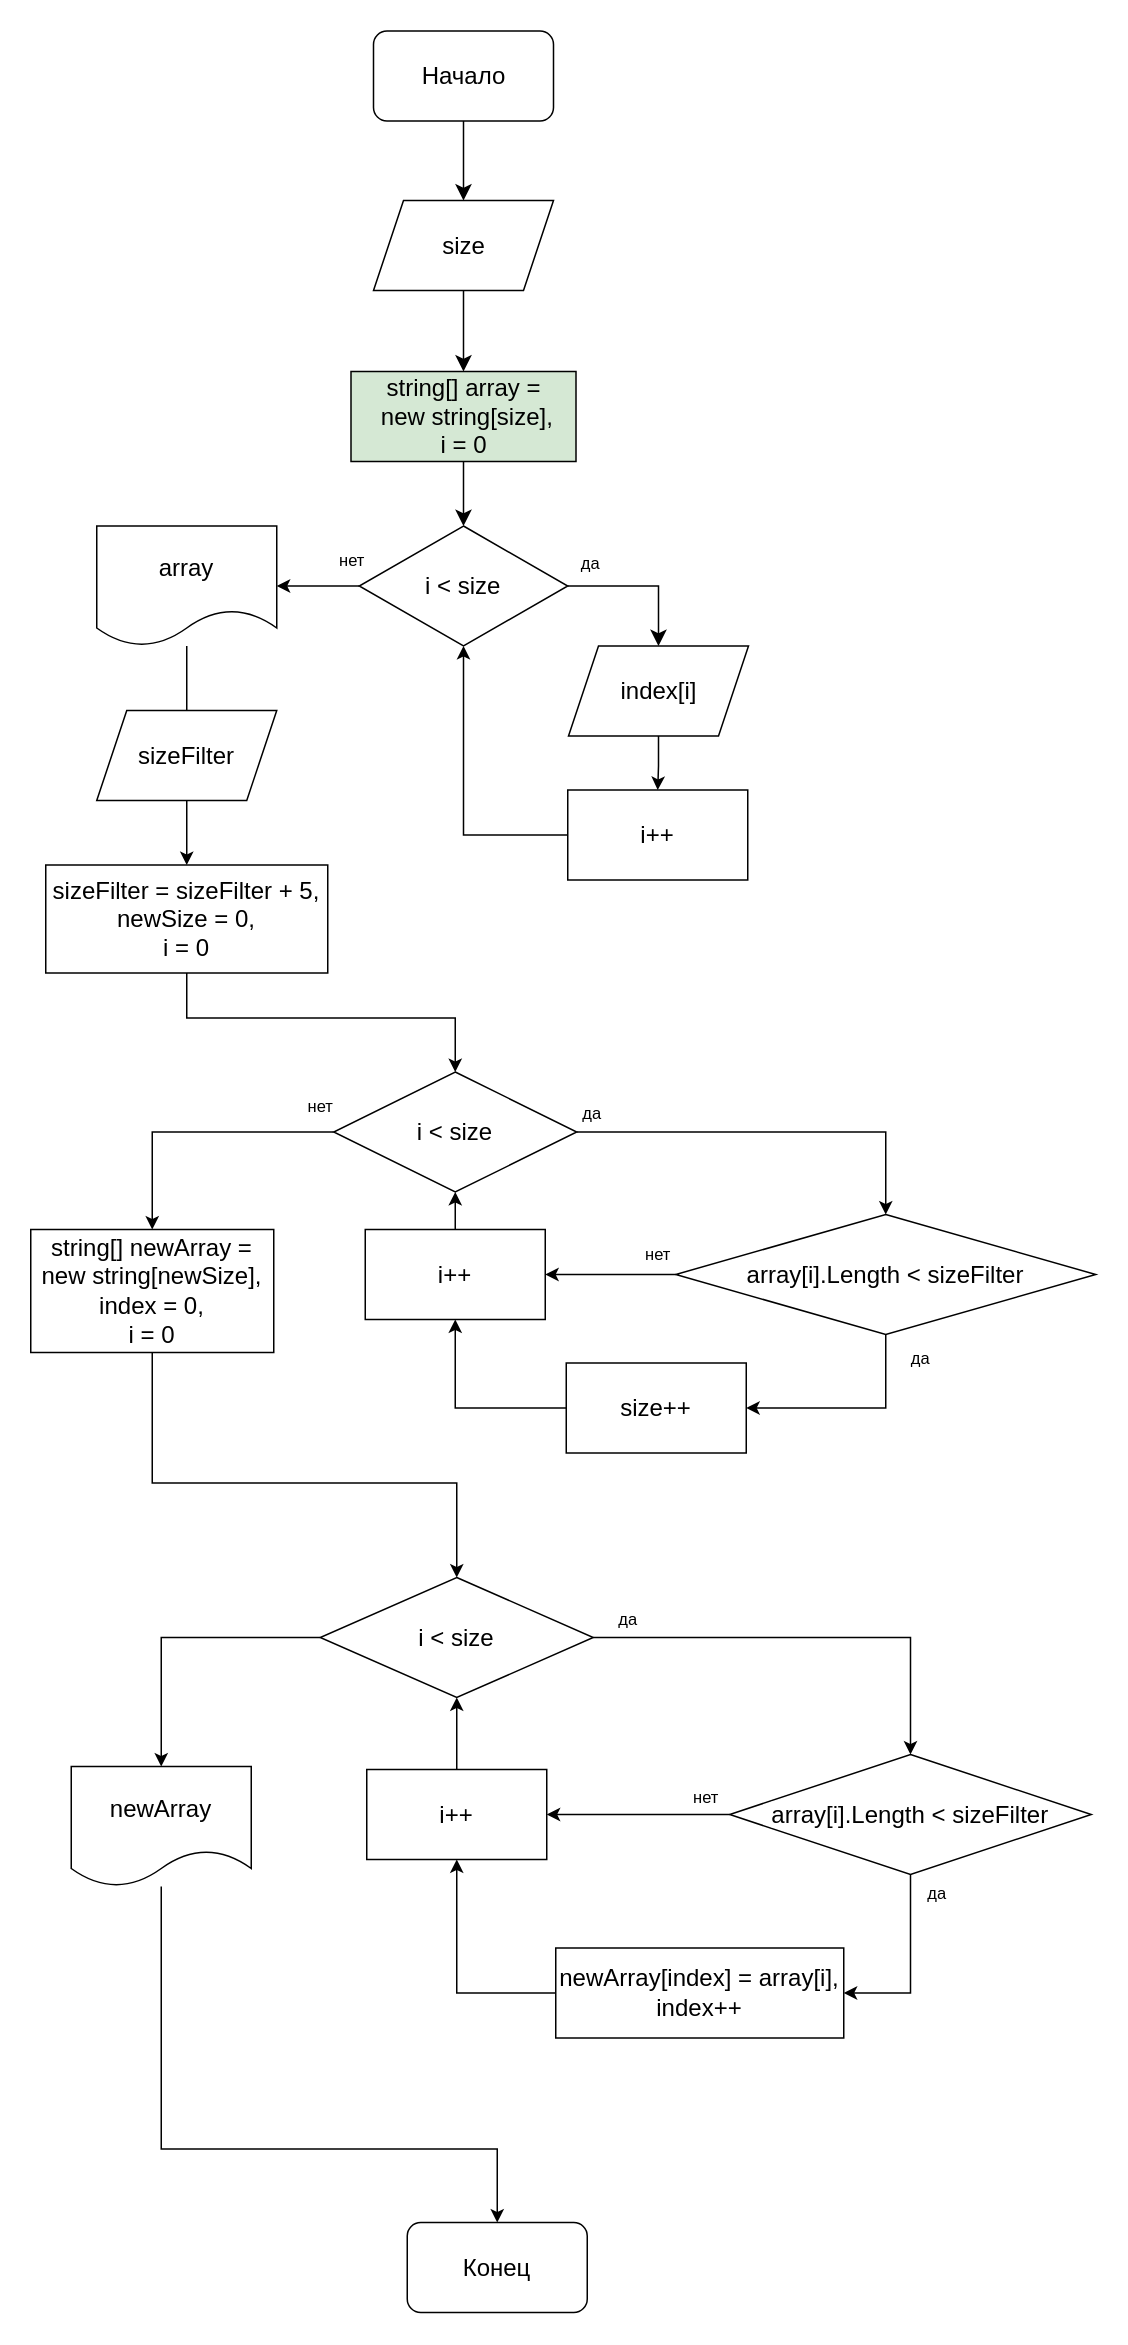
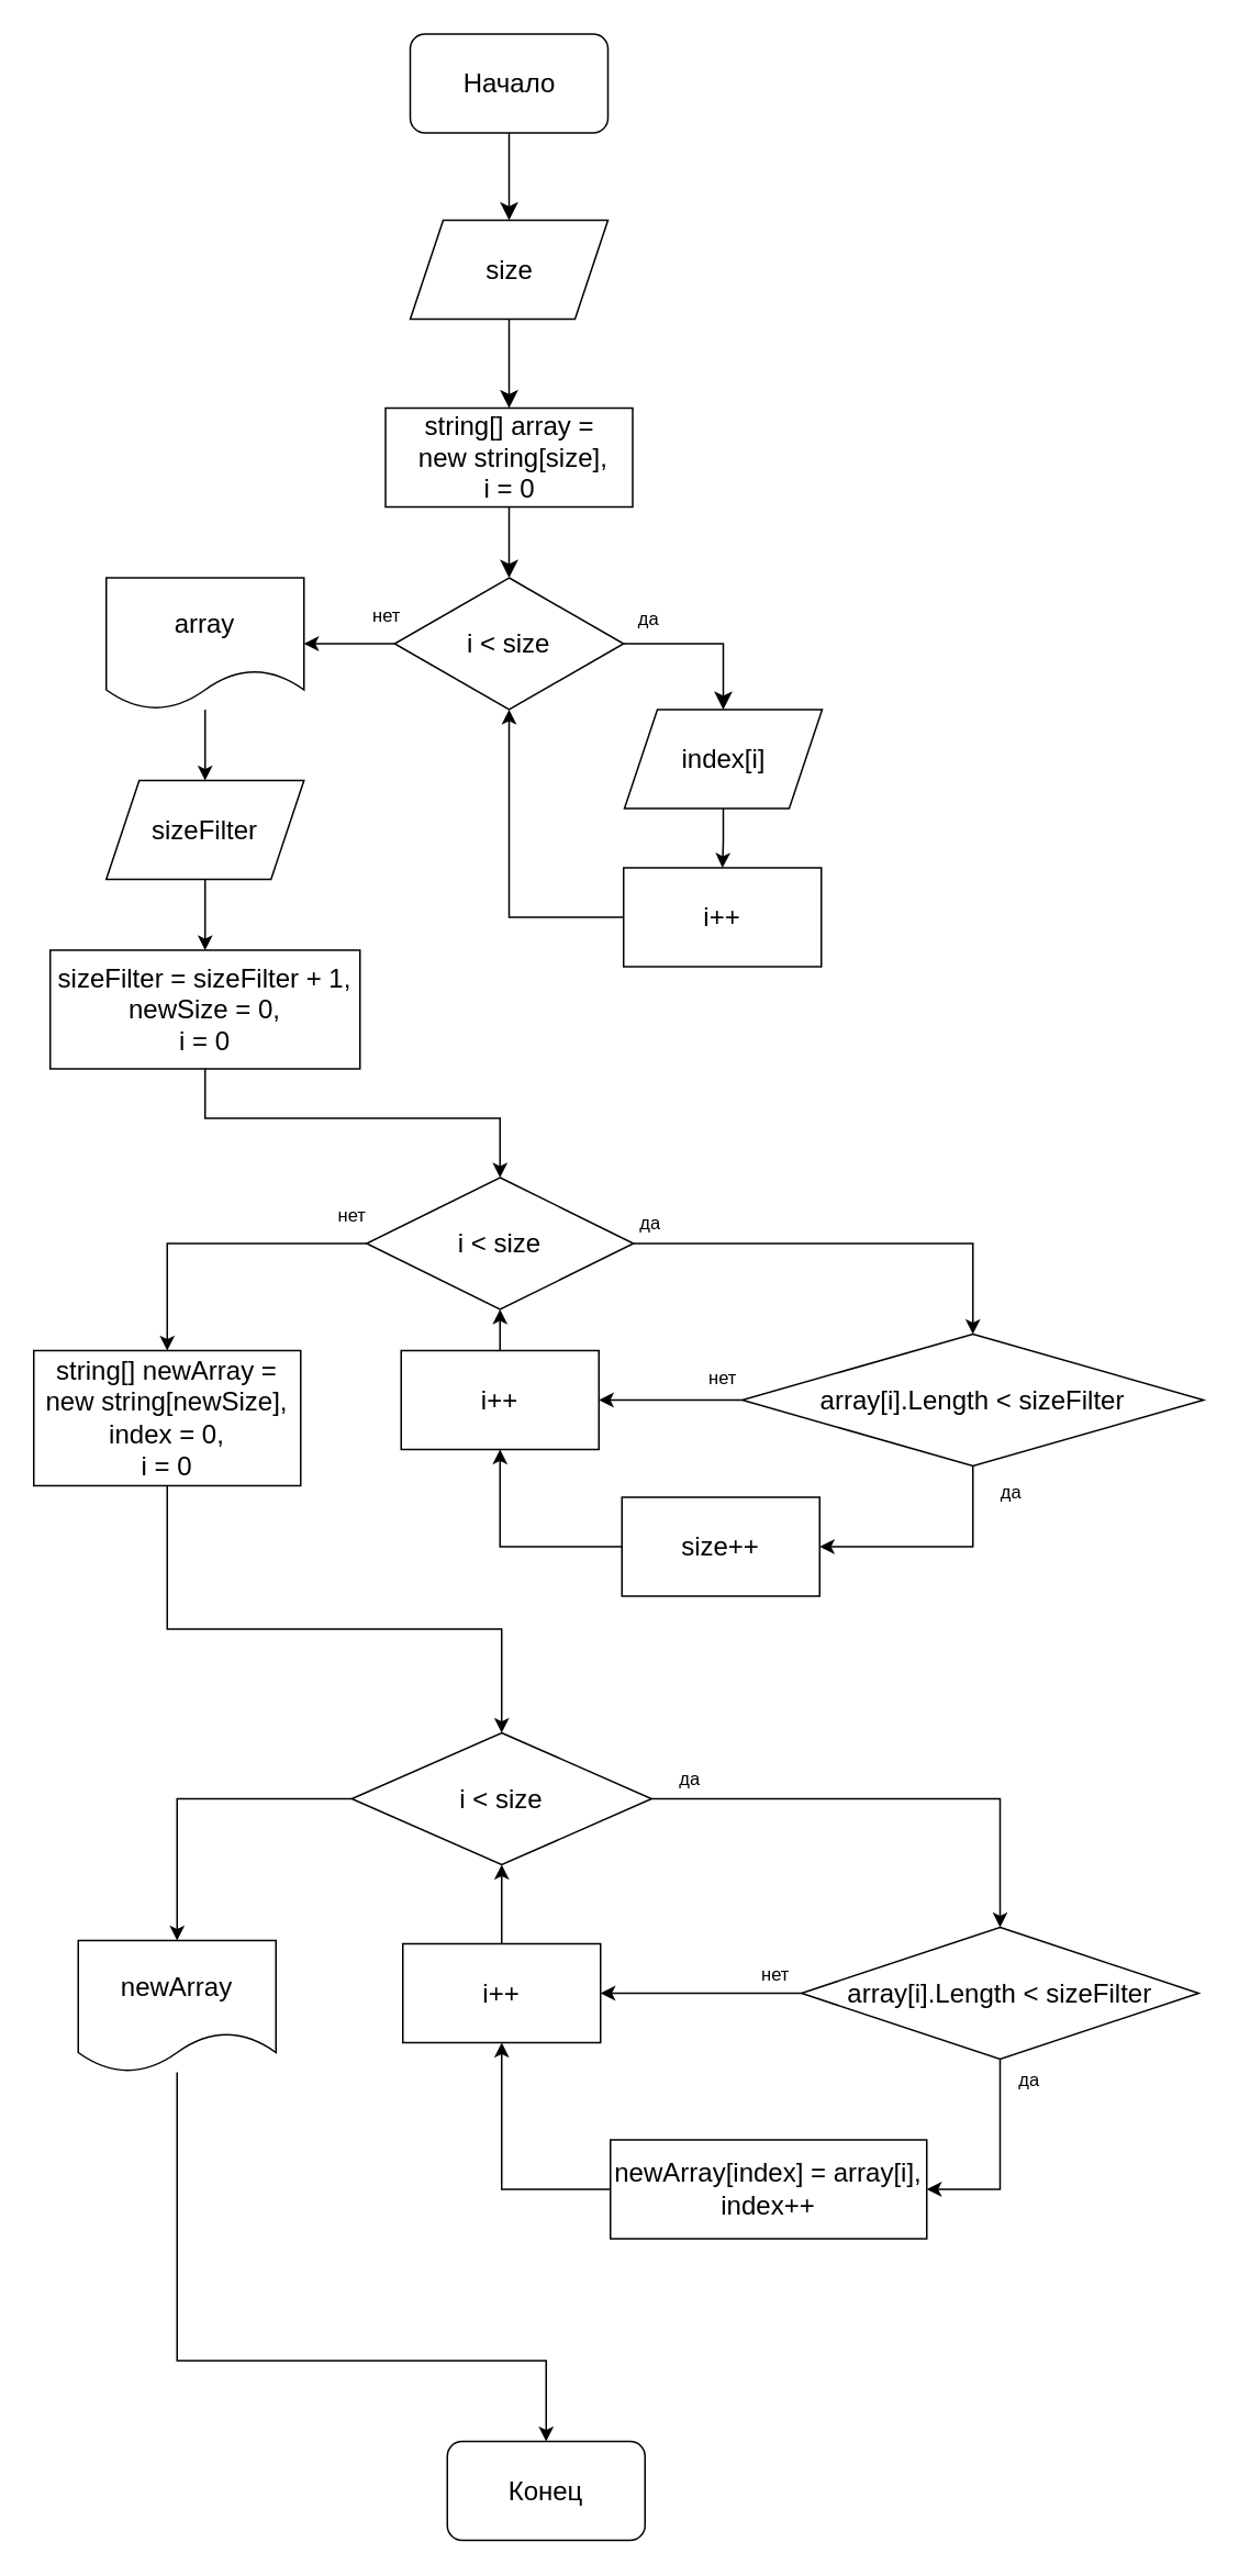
  <mxCell id="0" />
  <mxCell id="1" parent="0" />
  <mxCell id="2" value="" style="edgeStyle=none;curved=1;rounded=0;orthogonalLoop=1;jettySize=auto;html=1;fontSize=12;startSize=8;endSize=8;" parent="1" source="3" target="5" edge="1"><mxGeometry relative="1" as="geometry" /></mxCell>
  <mxCell id="3" value="Начало" style="rounded=1;whiteSpace=wrap;html=1;fontSize=16;" parent="1" vertex="1"><mxGeometry x="248.5" y="20" width="120" height="60" as="geometry" /></mxCell>
  <mxCell id="4" value="" style="edgeStyle=none;curved=1;rounded=0;orthogonalLoop=1;jettySize=auto;html=1;fontSize=12;startSize=8;endSize=8;" parent="1" source="5" target="7" edge="1"><mxGeometry relative="1" as="geometry" /></mxCell>
  <mxCell id="5" value="size" style="shape=parallelogram;perimeter=parallelogramPerimeter;whiteSpace=wrap;html=1;fixedSize=1;fontSize=16;" parent="1" vertex="1"><mxGeometry x="248.5" y="133" width="120" height="60" as="geometry" /></mxCell>
  <mxCell id="6" value="" style="edgeStyle=none;curved=1;rounded=0;orthogonalLoop=1;jettySize=auto;html=1;fontSize=12;startSize=8;endSize=8;entryX=0.5;entryY=0;entryDx=0;entryDy=0;exitX=0.5;exitY=1;exitDx=0;exitDy=0;" parent="1" source="7" target="10" edge="1"><mxGeometry relative="1" as="geometry"><mxPoint x="334.5" y="404" as="sourcePoint" /><mxPoint x="308.5" y="353" as="targetPoint" /></mxGeometry></mxCell>
- <mxCell id="7" value="&amp;nbsp;string[] array =&amp;nbsp; &amp;nbsp;new string[size],&lt;br&gt;i = 0" style="whiteSpace=wrap;html=1;fontSize=16;fillColor=#d5e8d4;" parent="1" vertex="1"><mxGeometry x="233.5" y="247" width="150" height="60" as="geometry" /></mxCell>
+ <mxCell id="7" value="&amp;nbsp;string[] array =&amp;nbsp; &amp;nbsp;new string[size],&lt;br&gt;i = 0" style="whiteSpace=wrap;html=1;fontSize=16;" parent="1" vertex="1"><mxGeometry x="233.5" y="247" width="150" height="60" as="geometry" /></mxCell>
  <mxCell id="8" value="&lt;font style=&quot;font-size: 11px;&quot;&gt;да&lt;/font&gt;" style="edgeStyle=none;rounded=0;orthogonalLoop=1;jettySize=auto;html=1;fontSize=12;startSize=8;endSize=8;entryX=0.5;entryY=0;entryDx=0;entryDy=0;exitX=1;exitY=0.5;exitDx=0;exitDy=0;" parent="1" source="10" target="12" edge="1"><mxGeometry x="-0.711" y="15" relative="1" as="geometry"><mxPoint x="448.5" y="390" as="targetPoint" /><Array as="points"><mxPoint x="438.5" y="390" /></Array><mxPoint as="offset" /></mxGeometry></mxCell>
  <mxCell id="9" value="нет" style="edgeStyle=orthogonalEdgeStyle;rounded=0;orthogonalLoop=1;jettySize=auto;html=1;" edge="1" parent="1" source="10" target="16"><mxGeometry x="-0.81" y="-17" relative="1" as="geometry"><mxPoint as="offset" /></mxGeometry></mxCell>
  <mxCell id="10" value="i &amp;lt; size" style="rhombus;whiteSpace=wrap;html=1;fontSize=16;" parent="1" vertex="1"><mxGeometry x="239" y="350" width="139" height="80" as="geometry" /></mxCell>
  <mxCell id="11" value="" style="edgeStyle=orthogonalEdgeStyle;rounded=0;orthogonalLoop=1;jettySize=auto;html=1;" edge="1" parent="1" source="12" target="14"><mxGeometry relative="1" as="geometry" /></mxCell>
  <mxCell id="12" value="index[i]" style="shape=parallelogram;perimeter=parallelogramPerimeter;whiteSpace=wrap;html=1;fixedSize=1;fontSize=16;" parent="1" vertex="1"><mxGeometry x="378.5" y="430" width="120" height="60" as="geometry" /></mxCell>
  <mxCell id="13" style="edgeStyle=orthogonalEdgeStyle;rounded=0;orthogonalLoop=1;jettySize=auto;html=1;exitX=0;exitY=0.5;exitDx=0;exitDy=0;entryX=0.5;entryY=1;entryDx=0;entryDy=0;" edge="1" parent="1" source="14" target="10"><mxGeometry relative="1" as="geometry" /></mxCell>
  <mxCell id="14" value="i++" style="whiteSpace=wrap;html=1;fontSize=16;" vertex="1" parent="1"><mxGeometry x="378" y="526" width="120" height="60" as="geometry" /></mxCell>
- <mxCell id="15" value="" style="edgeStyle=orthogonalEdgeStyle;rounded=0;orthogonalLoop=1;jettySize=auto;html=1;endArrow=none;" edge="1" parent="1" source="16" target="18"><mxGeometry relative="1" as="geometry" /></mxCell>
+ <mxCell id="15" value="" style="edgeStyle=orthogonalEdgeStyle;rounded=0;orthogonalLoop=1;jettySize=auto;html=1;" edge="1" parent="1" source="16" target="18"><mxGeometry relative="1" as="geometry" /></mxCell>
  <mxCell id="16" value="array" style="shape=document;whiteSpace=wrap;html=1;boundedLbl=1;fontSize=16;" vertex="1" parent="1"><mxGeometry x="64" y="350" width="120" height="80" as="geometry" /></mxCell>
  <mxCell id="17" value="" style="edgeStyle=orthogonalEdgeStyle;rounded=0;orthogonalLoop=1;jettySize=auto;html=1;" edge="1" parent="1" source="18" target="20"><mxGeometry relative="1" as="geometry" /></mxCell>
  <mxCell id="18" value="sizeFilter" style="shape=parallelogram;perimeter=parallelogramPerimeter;whiteSpace=wrap;html=1;fixedSize=1;fontSize=16;" vertex="1" parent="1"><mxGeometry x="64" y="473" width="120" height="60" as="geometry" /></mxCell>
  <mxCell id="19" value="" style="edgeStyle=orthogonalEdgeStyle;rounded=0;orthogonalLoop=1;jettySize=auto;html=1;" edge="1" parent="1" source="20" target="23"><mxGeometry relative="1" as="geometry"><Array as="points"><mxPoint x="124" y="678" /><mxPoint x="303" y="678" /></Array></mxGeometry></mxCell>
- <mxCell id="20" value="sizeFilter = sizeFilter + 5,&lt;br&gt;newSize = 0,&lt;br&gt;i = 0" style="whiteSpace=wrap;html=1;fontSize=16;" vertex="1" parent="1"><mxGeometry x="30" y="576" width="188" height="72" as="geometry" /></mxCell>
+ <mxCell id="20" value="sizeFilter = sizeFilter + 1,&lt;br&gt;newSize = 0,&lt;br&gt;i = 0" style="whiteSpace=wrap;html=1;fontSize=16;" vertex="1" parent="1"><mxGeometry x="30" y="576" width="188" height="72" as="geometry" /></mxCell>
  <mxCell id="21" value="да" style="edgeStyle=orthogonalEdgeStyle;rounded=0;orthogonalLoop=1;jettySize=auto;html=1;exitX=1;exitY=0.5;exitDx=0;exitDy=0;" edge="1" parent="1" source="23" target="26"><mxGeometry x="-0.923" y="12" relative="1" as="geometry"><mxPoint as="offset" /></mxGeometry></mxCell>
  <mxCell id="22" value="нет" style="edgeStyle=orthogonalEdgeStyle;rounded=0;orthogonalLoop=1;jettySize=auto;html=1;" edge="1" parent="1" source="23" target="32"><mxGeometry x="-0.903" y="-17" relative="1" as="geometry"><mxPoint as="offset" /></mxGeometry></mxCell>
  <mxCell id="23" value="i &amp;lt; size" style="rhombus;whiteSpace=wrap;html=1;fontSize=16;" vertex="1" parent="1"><mxGeometry x="222" y="714" width="162" height="80" as="geometry" /></mxCell>
  <mxCell id="24" value="да" style="edgeStyle=orthogonalEdgeStyle;rounded=0;orthogonalLoop=1;jettySize=auto;html=1;entryX=1;entryY=0.5;entryDx=0;entryDy=0;" edge="1" parent="1" source="26" target="28"><mxGeometry x="-0.775" y="23" relative="1" as="geometry"><mxPoint as="offset" /></mxGeometry></mxCell>
  <mxCell id="25" value="нет" style="edgeStyle=orthogonalEdgeStyle;rounded=0;orthogonalLoop=1;jettySize=auto;html=1;" edge="1" parent="1" source="26" target="30"><mxGeometry x="-0.724" y="-13" relative="1" as="geometry"><mxPoint as="offset" /></mxGeometry></mxCell>
  <mxCell id="26" value="array[i].Length &amp;lt; sizeFilter" style="rhombus;whiteSpace=wrap;html=1;fontSize=16;" vertex="1" parent="1"><mxGeometry x="450" y="809" width="280" height="80" as="geometry" /></mxCell>
  <mxCell id="27" value="" style="edgeStyle=orthogonalEdgeStyle;rounded=0;orthogonalLoop=1;jettySize=auto;html=1;" edge="1" parent="1" source="28" target="30"><mxGeometry relative="1" as="geometry" /></mxCell>
  <mxCell id="28" value="size++" style="whiteSpace=wrap;html=1;fontSize=16;" vertex="1" parent="1"><mxGeometry x="377" y="908" width="120" height="60" as="geometry" /></mxCell>
  <mxCell id="29" value="" style="edgeStyle=orthogonalEdgeStyle;rounded=0;orthogonalLoop=1;jettySize=auto;html=1;" edge="1" parent="1" source="30" target="23"><mxGeometry relative="1" as="geometry" /></mxCell>
  <mxCell id="30" value="i++" style="whiteSpace=wrap;html=1;fontSize=16;" vertex="1" parent="1"><mxGeometry x="243" y="819" width="120" height="60" as="geometry" /></mxCell>
  <mxCell id="31" value="" style="edgeStyle=orthogonalEdgeStyle;rounded=0;orthogonalLoop=1;jettySize=auto;html=1;" edge="1" parent="1" source="32" target="35"><mxGeometry relative="1" as="geometry"><Array as="points"><mxPoint x="101" y="988" /><mxPoint x="304" y="988" /></Array></mxGeometry></mxCell>
  <mxCell id="32" value="string[] newArray = new string[newSize],&lt;br&gt;index = 0,&lt;br&gt;i = 0" style="whiteSpace=wrap;html=1;fontSize=16;" vertex="1" parent="1"><mxGeometry x="20" y="819" width="162" height="82" as="geometry" /></mxCell>
  <mxCell id="33" value="да" style="edgeStyle=orthogonalEdgeStyle;rounded=0;orthogonalLoop=1;jettySize=auto;html=1;" edge="1" parent="1" source="35" target="38"><mxGeometry x="-0.842" y="12" relative="1" as="geometry"><mxPoint as="offset" /></mxGeometry></mxCell>
  <mxCell id="34" value="" style="edgeStyle=orthogonalEdgeStyle;rounded=0;orthogonalLoop=1;jettySize=auto;html=1;" edge="1" parent="1" source="35" target="44"><mxGeometry relative="1" as="geometry" /></mxCell>
  <mxCell id="35" value="i &amp;lt; size" style="rhombus;whiteSpace=wrap;html=1;fontSize=16;" vertex="1" parent="1"><mxGeometry x="213" y="1051" width="182" height="80" as="geometry" /></mxCell>
  <mxCell id="36" value="нет" style="edgeStyle=orthogonalEdgeStyle;rounded=0;orthogonalLoop=1;jettySize=auto;html=1;" edge="1" parent="1" source="38" target="40"><mxGeometry x="-0.726" y="-11" relative="1" as="geometry"><mxPoint x="1" as="offset" /></mxGeometry></mxCell>
  <mxCell id="37" value="да" style="edgeStyle=orthogonalEdgeStyle;rounded=0;orthogonalLoop=1;jettySize=auto;html=1;entryX=1;entryY=0.5;entryDx=0;entryDy=0;" edge="1" parent="1" source="38" target="42"><mxGeometry x="-0.792" y="17" relative="1" as="geometry"><mxPoint as="offset" /></mxGeometry></mxCell>
  <mxCell id="38" value="&lt;span style=&quot;color: rgb(0, 0, 0); font-family: Helvetica; font-size: 16px; font-style: normal; font-variant-ligatures: normal; font-variant-caps: normal; font-weight: 400; letter-spacing: normal; orphans: 2; text-align: center; text-indent: 0px; text-transform: none; widows: 2; word-spacing: 0px; -webkit-text-stroke-width: 0px; background-color: rgb(255, 255, 255); text-decoration-thickness: initial; text-decoration-style: initial; text-decoration-color: initial; float: none; display: inline !important;&quot;&gt;array[i].Length &amp;lt; sizeFilter&lt;/span&gt;" style="rhombus;whiteSpace=wrap;html=1;fontSize=16;" vertex="1" parent="1"><mxGeometry x="486" y="1169" width="241" height="80" as="geometry" /></mxCell>
  <mxCell id="39" value="" style="edgeStyle=orthogonalEdgeStyle;rounded=0;orthogonalLoop=1;jettySize=auto;html=1;" edge="1" parent="1" source="40" target="35"><mxGeometry relative="1" as="geometry" /></mxCell>
  <mxCell id="40" value="i++" style="whiteSpace=wrap;html=1;fontSize=16;" vertex="1" parent="1"><mxGeometry x="244" y="1179" width="120" height="60" as="geometry" /></mxCell>
  <mxCell id="41" style="edgeStyle=orthogonalEdgeStyle;rounded=0;orthogonalLoop=1;jettySize=auto;html=1;exitX=0;exitY=0.5;exitDx=0;exitDy=0;entryX=0.5;entryY=1;entryDx=0;entryDy=0;" edge="1" parent="1" source="42" target="40"><mxGeometry relative="1" as="geometry" /></mxCell>
  <mxCell id="42" value="newArray[index] = array[i],&lt;br&gt;index++" style="whiteSpace=wrap;html=1;fontSize=16;" vertex="1" parent="1"><mxGeometry x="370" y="1298" width="192" height="60" as="geometry" /></mxCell>
  <mxCell id="43" value="" style="edgeStyle=orthogonalEdgeStyle;rounded=0;orthogonalLoop=1;jettySize=auto;html=1;" edge="1" parent="1" source="44" target="45"><mxGeometry relative="1" as="geometry"><Array as="points"><mxPoint x="107" y="1432" /><mxPoint x="331" y="1432" /></Array></mxGeometry></mxCell>
  <mxCell id="44" value="newArray" style="shape=document;whiteSpace=wrap;html=1;boundedLbl=1;fontSize=16;" vertex="1" parent="1"><mxGeometry x="47" y="1177" width="120" height="80" as="geometry" /></mxCell>
  <mxCell id="45" value="Конец" style="rounded=1;whiteSpace=wrap;html=1;fontSize=16;" vertex="1" parent="1"><mxGeometry x="271" y="1481" width="120" height="60" as="geometry" /></mxCell>
